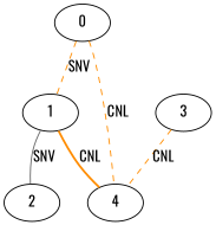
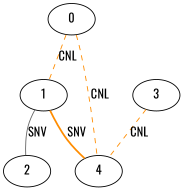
  graph {
    fontname=Oswald
    node [fontname=Oswald]
    edge [color=darkorange fontname=Oswald style=dashed]
    0
    1
    4
    2
    3
-   0 -- 1 [label=SNV]
+   0 -- 1 [label=CNL]
    0 -- 4 [label=CNL]
-   1 -- 4 [label=CNL style=bold]
+   1 -- 4 [label=SNV style=bold]
    1 -- 2 [color=gray40 label=SNV style=solid]
    3 -- 4 [label=CNL]
  }
